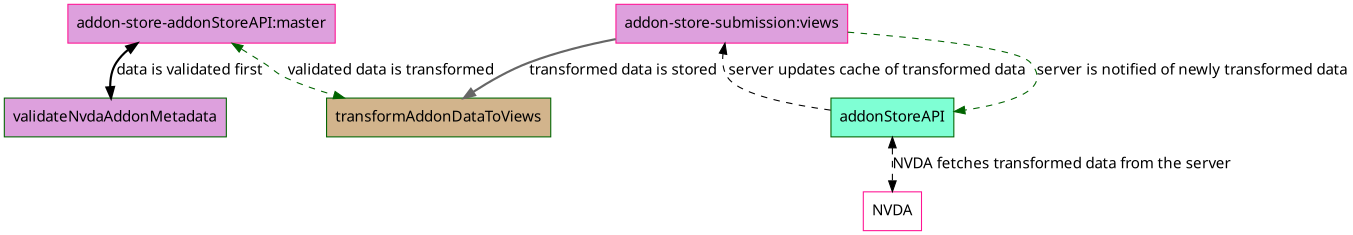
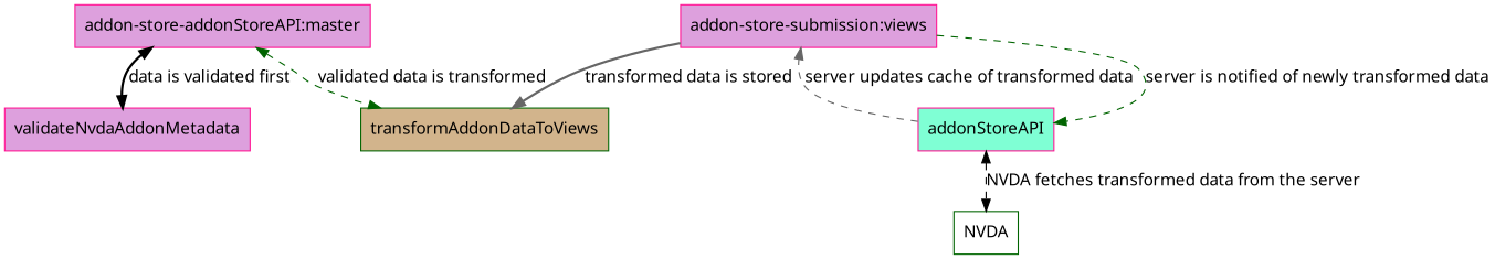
  digraph {
    fontname="Noto Sans"
    rankdir=TB
    node [color=deeppink fillcolor=plum fontname="Noto Sans" shape=rect style=filled]
    edge [color=darkgreen fontname="Noto Sans" style=dashed]
    n1 [label="addon-store-addonStoreAPI:master"]
    n2 [color=darkgreen fillcolor=tan label=transformAddonDataToViews]
-   n3 [color=darkgreen label=validateNvdaAddonMetadata]
+   n3 [label=validateNvdaAddonMetadata]
    n4 [label="addon-store-submission:views"]
-   n5 [color=darkgreen fillcolor=aquamarine label=addonStoreAPI]
-   n6 [fillcolor=white label=NVDA]
+   n5 [fillcolor=aquamarine label=addonStoreAPI]
+   n6 [color=darkgreen fillcolor=white label=NVDA]
    n1 -> n2 [dir=both label="validated data is transformed"]
    n1 -> n3 [color=black dir=both label="data is validated first" style=bold]
    n4 -> n2 [color=gray40 label="transformed data is stored" style=bold]
    n4 -> n5 [label="server is notified of newly transformed data"]
-   n5 -> n4 [color=black label="server updates cache of transformed data"]
+   n5 -> n4 [color=gray40 label="server updates cache of transformed data"]
    n5 -> n6 [color=black dir=both label="NVDA fetches transformed data from the server"]
  }
